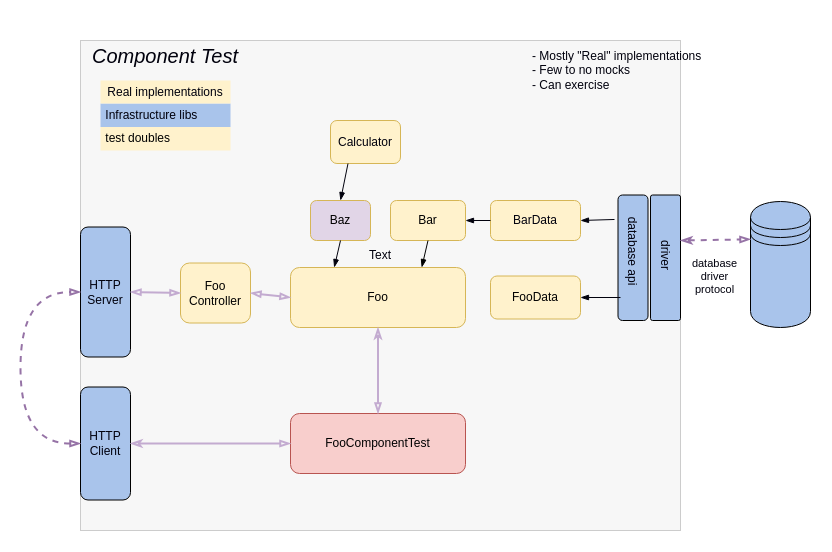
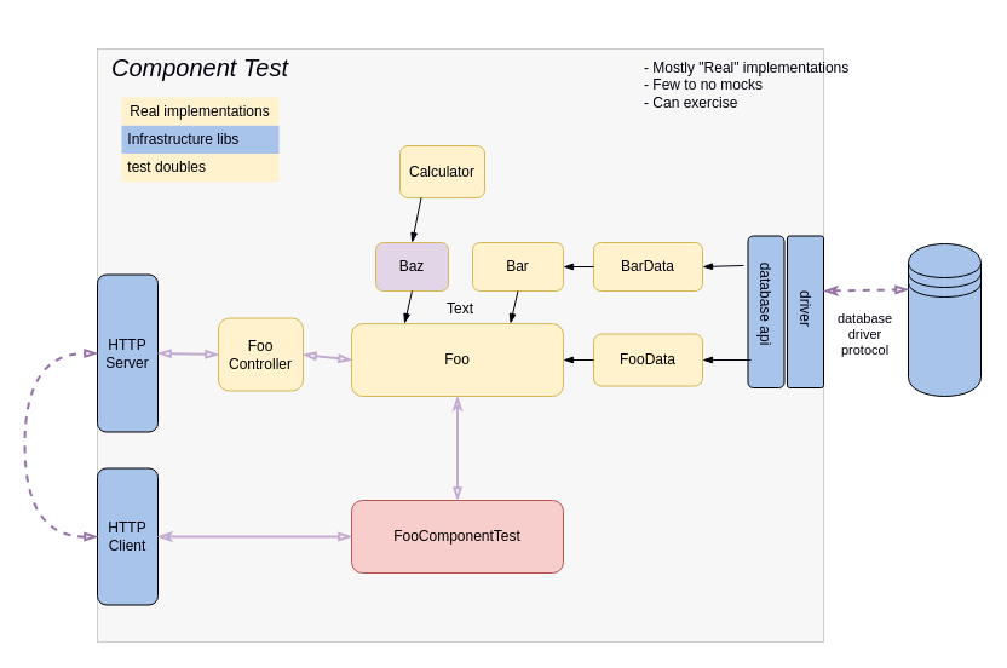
  <mxCell id="0" />
  <mxCell id="1" parent="0" />
  <mxCell id="2" value="" style="rounded=0;whiteSpace=wrap;html=1;fillColor=#F7F7F7;strokeColor=#CCCCCC;" parent="1" vertex="1"><mxGeometry x="80" y="40" width="600" height="490" as="geometry" /></mxCell>
  <mxCell id="3" value="&lt;div&gt;Foo&lt;/div&gt;" style="rounded=1;whiteSpace=wrap;html=1;fillColor=#fff2cc;strokeColor=#d6b656;shadow=0;" parent="1" vertex="1"><mxGeometry x="290" y="267" width="175" height="60" as="geometry" /></mxCell>
  <mxCell id="4" value="&lt;div&gt;BarData&lt;/div&gt;" style="rounded=1;whiteSpace=wrap;html=1;fillColor=#fff2cc;strokeColor=#d6b656;sketch=0;fontColor=#01010D;" parent="1" vertex="1"><mxGeometry x="490" y="200" width="90" height="40" as="geometry" /></mxCell>
  <mxCell id="5" value="&lt;div&gt;Bar&lt;/div&gt;" style="rounded=1;whiteSpace=wrap;html=1;fillColor=#fff2cc;strokeColor=#d6b656;" parent="1" vertex="1"><mxGeometry x="390" y="200" width="75" height="40" as="geometry" /></mxCell>
  <mxCell id="6" value="&lt;div&gt;FooData&lt;/div&gt;" style="rounded=1;whiteSpace=wrap;html=1;fillColor=#fff2cc;strokeColor=#d6b656;" parent="1" vertex="1"><mxGeometry x="490" y="275.5" width="90" height="43" as="geometry" /></mxCell>
  <mxCell id="7" value="" style="endArrow=blockThin;html=1;rounded=0;exitX=0.5;exitY=1;exitDx=0;exitDy=0;endFill=1;strokeWidth=1;entryX=0.75;entryY=0;entryDx=0;entryDy=0;" parent="1" source="5" target="3" edge="1"><mxGeometry width="50" height="50" relative="1" as="geometry"><mxPoint x="298" y="197" as="sourcePoint" /><mxPoint x="410" y="357" as="targetPoint" /></mxGeometry></mxCell>
  <mxCell id="8" value="" style="endArrow=blockThin;html=1;rounded=0;exitX=0;exitY=0.5;exitDx=0;exitDy=0;entryX=1;entryY=0.5;entryDx=0;entryDy=0;endFill=1;strokeColor=#01010D;" parent="1" source="4" target="5" edge="1"><mxGeometry width="50" height="50" relative="1" as="geometry"><mxPoint x="335" y="207" as="sourcePoint" /><mxPoint x="335" y="277" as="targetPoint" /></mxGeometry></mxCell>
+ <mxCell id="9" value="" style="endArrow=blockThin;html=1;rounded=0;exitX=0;exitY=0.5;exitDx=0;exitDy=0;entryX=1;entryY=0.5;entryDx=0;entryDy=0;endFill=1;strokeWidth=1;" parent="1" source="6" target="3" edge="1"><mxGeometry width="50" height="50" relative="1" as="geometry"><mxPoint x="345" y="217" as="sourcePoint" /><mxPoint x="345" y="287" as="targetPoint" /></mxGeometry></mxCell>
  <mxCell id="10" value="&lt;div&gt;Calculator&lt;/div&gt;" style="rounded=1;whiteSpace=wrap;html=1;fillColor=#fff2cc;strokeColor=#d6b656;shadow=0;glass=0;sketch=0;fontColor=#01010D;" parent="1" vertex="1"><mxGeometry x="330" y="120" width="70" height="43" as="geometry" /></mxCell>
  <mxCell id="11" value="" style="endArrow=blockThin;html=1;rounded=0;elbow=vertical;entryX=0.5;entryY=0;entryDx=0;entryDy=0;endFill=1;strokeWidth=1;exitX=0.25;exitY=1;exitDx=0;exitDy=0;strokeColor=#01010D;" parent="1" source="10" target="26" edge="1"><mxGeometry width="50" height="50" relative="1" as="geometry"><mxPoint x="310" y="130" as="sourcePoint" /><mxPoint x="335" y="277" as="targetPoint" /></mxGeometry></mxCell>
  <mxCell id="12" value="" style="shape=datastore;whiteSpace=wrap;html=1;fillColor=#A9C4EB;sketch=0;" parent="1" vertex="1"><mxGeometry x="750" y="201" width="60" height="126" as="geometry" /></mxCell>
  <mxCell id="13" value="" style="rounded=1;whiteSpace=wrap;html=1;fillColor=#A9C4EB;sketch=0;" parent="1" vertex="1"><mxGeometry x="617.5" y="194.5" width="30" height="125.5" as="geometry" /></mxCell>
  <mxCell id="14" value="" style="endArrow=blockThin;html=1;rounded=0;entryX=1;entryY=0.5;entryDx=0;entryDy=0;endFill=1;exitX=0.073;exitY=1.083;exitDx=0;exitDy=0;exitPerimeter=0;strokeColor=#01010D;" parent="1" source="25" target="4" edge="1"><mxGeometry width="50" height="50" relative="1" as="geometry"><mxPoint x="650" y="210" as="sourcePoint" /><mxPoint x="610" y="167" as="targetPoint" /></mxGeometry></mxCell>
  <mxCell id="15" value="" style="endArrow=blockThin;html=1;rounded=0;entryX=1;entryY=0.5;entryDx=0;entryDy=0;endFill=1;strokeColor=#01010D;" parent="1" target="6" edge="1"><mxGeometry width="50" height="50" relative="1" as="geometry"><mxPoint x="620" y="297" as="sourcePoint" /><mxPoint x="620" y="177" as="targetPoint" /></mxGeometry></mxCell>
  <mxCell id="16" value="&lt;div&gt;Foo&lt;/div&gt;&lt;div&gt;Controller&lt;/div&gt;" style="rounded=1;whiteSpace=wrap;html=1;fillColor=#fff2cc;strokeColor=#d6b656;sketch=0;" parent="1" vertex="1"><mxGeometry x="180" y="262.5" width="70" height="60" as="geometry" /></mxCell>
  <mxCell id="17" value="HTTP Server" style="rounded=1;whiteSpace=wrap;html=1;fillColor=#A9C4EB;sketch=0;fontColor=#01010D;" parent="1" vertex="1"><mxGeometry x="80" y="226.5" width="50" height="130" as="geometry" /></mxCell>
  <mxCell id="18" value="&lt;div&gt;HTTP&lt;br&gt;&lt;/div&gt;&lt;div&gt;Client&lt;/div&gt;" style="rounded=1;whiteSpace=wrap;html=1;fillColor=#A9C4EB;sketch=0;fontColor=#01010D;" parent="1" vertex="1"><mxGeometry x="80" y="386.5" width="50" height="113" as="geometry" /></mxCell>
  <mxCell id="19" value="&lt;div&gt;&lt;br&gt;&lt;/div&gt;" style="rounded=1;whiteSpace=wrap;html=1;fillColor=#A9C4EB;arcSize=7;sketch=0;" parent="1" vertex="1"><mxGeometry x="650" y="194.5" width="30" height="125.5" as="geometry" /></mxCell>
  <mxCell id="20" value="driver" style="text;html=1;strokeColor=none;fillColor=none;align=center;verticalAlign=middle;whiteSpace=wrap;rounded=0;rotation=90;fontColor=#01010D;" parent="1" vertex="1"><mxGeometry x="635" y="240" width="60" height="30" as="geometry" /></mxCell>
  <mxCell id="21" value="" style="endArrow=blockThin;startArrow=classicThin;html=1;rounded=0;elbow=vertical;entryX=0;entryY=0.3;entryDx=0;entryDy=0;exitX=0.25;exitY=0;exitDx=0;exitDy=0;fillColor=#e1d5e7;strokeColor=#9673a6;strokeWidth=2;dashed=1;startFill=0;endFill=0;" parent="1" source="20" target="12" edge="1"><mxGeometry width="50" height="50" relative="1" as="geometry"><mxPoint x="320" y="447.5" as="sourcePoint" /><mxPoint x="370" y="397.5" as="targetPoint" /></mxGeometry></mxCell>
  <mxCell id="22" value="&lt;div&gt;database&lt;br&gt;&lt;/div&gt;&lt;div&gt;driver&lt;/div&gt;&lt;div&gt;protocol&lt;br&gt;&lt;/div&gt;" style="edgeLabel;html=1;align=center;verticalAlign=middle;resizable=0;points=[];fontColor=#01010D;" parent="21" vertex="1" connectable="0"><mxGeometry x="0.25" relative="1" as="geometry"><mxPoint x="-10" y="36" as="offset" /></mxGeometry></mxCell>
  <mxCell id="23" value="" style="endArrow=blockThin;startArrow=blockThin;html=1;rounded=0;elbow=vertical;fillColor=#e1d5e7;strokeColor=#9673a6;entryX=0;entryY=0.5;entryDx=0;entryDy=0;edgeStyle=orthogonalEdgeStyle;curved=1;startFill=0;endFill=0;strokeWidth=2;dashed=1;exitX=0;exitY=0.5;exitDx=0;exitDy=0;fontColor=#01010D;" parent="1" source="18" target="17" edge="1"><mxGeometry width="50" height="50" relative="1" as="geometry"><mxPoint x="50" y="506.5" as="sourcePoint" /><mxPoint x="100" y="325.5" as="targetPoint" /><Array as="points"><mxPoint x="20" y="443.5" /><mxPoint x="20" y="291.5" /></Array></mxGeometry></mxCell>
  <mxCell id="24" value="" style="endArrow=blockThin;startArrow=blockThin;html=1;rounded=0;elbow=vertical;entryX=0;entryY=0.5;entryDx=0;entryDy=0;strokeColor=#C3ABD0;strokeWidth=2;startFill=0;endFill=0;exitX=1;exitY=0.5;exitDx=0;exitDy=0;fontColor=#01010D;" parent="1" source="16" target="3" edge="1"><mxGeometry width="50" height="50" relative="1" as="geometry"><mxPoint x="230" y="300" as="sourcePoint" /><mxPoint x="470" y="320" as="targetPoint" /></mxGeometry></mxCell>
  <mxCell id="25" value="database api" style="text;html=1;strokeColor=none;fillColor=none;align=center;verticalAlign=middle;whiteSpace=wrap;rounded=0;rotation=90;fontColor=#01010D;" parent="1" vertex="1"><mxGeometry x="594" y="236" width="75" height="30" as="geometry" /></mxCell>
  <mxCell id="26" value="&lt;div&gt;Baz&lt;/div&gt;" style="rounded=1;whiteSpace=wrap;html=1;fillColor=#e1d5e7;strokeColor=#d6b656;sketch=0;shadow=0;" parent="1" vertex="1"><mxGeometry x="310" y="200" width="60" height="40" as="geometry" /></mxCell>
  <mxCell id="27" value="" style="endArrow=blockThin;html=1;rounded=0;strokeColor=#01010D;strokeWidth=1;elbow=vertical;exitX=0.5;exitY=1;exitDx=0;exitDy=0;endFill=1;entryX=0.25;entryY=0;entryDx=0;entryDy=0;" parent="1" source="26" target="3" edge="1"><mxGeometry width="50" height="50" relative="1" as="geometry"><mxPoint x="420" y="370" as="sourcePoint" /><mxPoint x="470" y="320" as="targetPoint" /></mxGeometry></mxCell>
  <mxCell id="28" value="" style="endArrow=blockThin;startArrow=blockThin;html=1;rounded=0;elbow=vertical;exitX=1;exitY=0.5;exitDx=0;exitDy=0;entryX=0;entryY=0.5;entryDx=0;entryDy=0;strokeColor=#C3ABD0;strokeWidth=2;startFill=0;endFill=0;fontColor=#01010D;" parent="1" source="17" target="16" edge="1"><mxGeometry width="50" height="50" relative="1" as="geometry"><mxPoint x="120" y="293.17" as="sourcePoint" /><mxPoint x="190" y="293.17" as="targetPoint" /></mxGeometry></mxCell>
  <mxCell id="29" value="&lt;div&gt;FooComponentTest&lt;/div&gt;" style="rounded=1;whiteSpace=wrap;html=1;fillColor=#f8cecc;strokeColor=#b85450;" parent="1" vertex="1"><mxGeometry x="290" y="413" width="175" height="60" as="geometry" /></mxCell>
  <mxCell id="30" value="" style="endArrow=blockThin;startArrow=classicThin;html=1;rounded=0;elbow=vertical;exitX=1;exitY=0.5;exitDx=0;exitDy=0;fillColor=#e1d5e7;strokeColor=#C3ABD0;entryX=0;entryY=0.5;entryDx=0;entryDy=0;startFill=0;endFill=0;strokeWidth=2;fontColor=#01010D;" parent="1" source="18" target="29" edge="1"><mxGeometry width="50" height="50" relative="1" as="geometry"><mxPoint x="0" y="302.75" as="sourcePoint" /><mxPoint x="10" y="560" as="targetPoint" /></mxGeometry></mxCell>
  <mxCell id="31" value="" style="endArrow=blockThin;startArrow=classicThin;html=1;rounded=0;elbow=vertical;exitX=0.5;exitY=1;exitDx=0;exitDy=0;fillColor=#e1d5e7;strokeColor=#C3ABD0;entryX=0.5;entryY=0;entryDx=0;entryDy=0;startFill=0;endFill=0;strokeWidth=2;fontColor=#01010D;" edge="1" parent="1" source="3" target="29"><mxGeometry width="50" height="50" relative="1" as="geometry"><mxPoint x="140" y="453" as="sourcePoint" /><mxPoint x="300" y="453" as="targetPoint" /></mxGeometry></mxCell>
  <mxCell id="32" value="Text" style="text;html=1;strokeColor=none;fillColor=none;align=center;verticalAlign=middle;whiteSpace=wrap;rounded=0;shadow=0;sketch=0;fontColor=#01010D;" vertex="1" parent="1"><mxGeometry x="350" y="240" width="60" height="30" as="geometry" /></mxCell>
  <mxCell id="33" value="&lt;i&gt;&lt;font style=&quot;font-size: 20px&quot;&gt;Component Test&lt;/font&gt;&lt;/i&gt;" style="text;html=1;strokeColor=none;fillColor=none;align=center;verticalAlign=middle;whiteSpace=wrap;rounded=0;shadow=0;sketch=0;fontColor=#01010D;" vertex="1" parent="1"><mxGeometry x="80" y="40" width="170" height="30" as="geometry" /></mxCell>
  <mxCell id="34" value="&lt;div align=&quot;left&quot;&gt;&amp;nbsp;Infrastructure libs&lt;br&gt;&lt;/div&gt;" style="rounded=0;whiteSpace=wrap;html=1;fillColor=#A9C4EB;sketch=0;fontColor=#01010D;strokeColor=none;align=left;" vertex="1" parent="1"><mxGeometry x="100" y="103" width="130" height="23.5" as="geometry" /></mxCell>
  <mxCell id="35" value="&lt;div align=&quot;left&quot;&gt;&amp;nbsp;test doubles&lt;/div&gt;" style="rounded=0;whiteSpace=wrap;html=1;fillColor=#fff2cc;strokeColor=none;sketch=0;shadow=0;align=left;" vertex="1" parent="1"><mxGeometry x="100" y="126.5" width="130" height="23.5" as="geometry" /></mxCell>
  <mxCell id="36" value="Real implementations" style="rounded=0;whiteSpace=wrap;html=1;fillColor=#fff2cc;strokeColor=none;shadow=0;glass=0;sketch=0;fontColor=#01010D;" vertex="1" parent="1"><mxGeometry x="100" y="80" width="130" height="23" as="geometry" /></mxCell>
  <mxCell id="37" value="&lt;div style=&quot;font-size: 12px&quot; align=&quot;left&quot;&gt;&lt;font style=&quot;font-size: 12px&quot;&gt;- Mostly &quot;Real&quot; implementations&lt;br&gt;&lt;/font&gt;&lt;/div&gt;&lt;div style=&quot;font-size: 12px&quot; align=&quot;left&quot;&gt;&lt;font style=&quot;font-size: 12px&quot;&gt;- Few to no mocks&lt;/font&gt;&lt;/div&gt;&lt;div style=&quot;font-size: 12px&quot; align=&quot;left&quot;&gt;- Can exercise &lt;br&gt;&lt;/div&gt;" style="text;html=1;strokeColor=none;fillColor=none;align=left;verticalAlign=middle;whiteSpace=wrap;rounded=0;shadow=0;sketch=0;fontSize=20;fontColor=#01010D;" vertex="1" parent="1"><mxGeometry x="530" y="20" width="190" height="100" as="geometry" /></mxCell>
